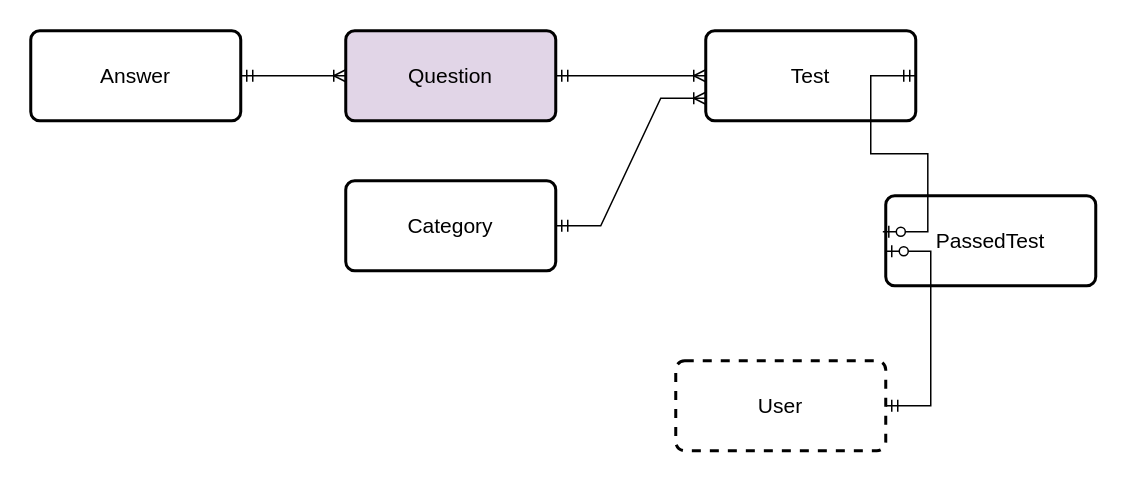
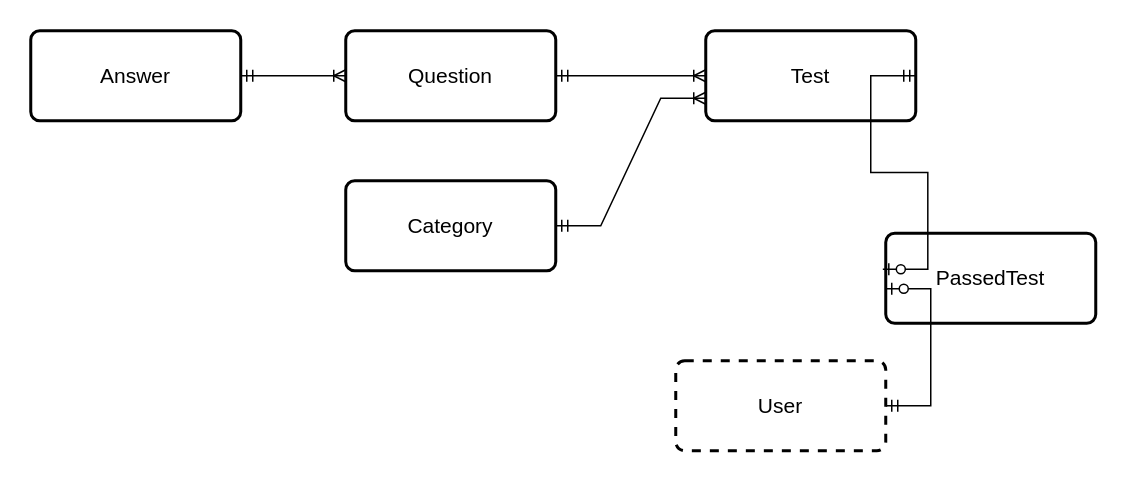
  <mxCell id="0" />
  <mxCell id="1" parent="0" />
  <mxCell id="2" value="Test" style="strokeWidth=2;rounded=1;arcSize=10;whiteSpace=wrap;html=1;align=center;fontSize=14;" vertex="1" parent="1"><mxGeometry x="470" y="20" width="140" height="60" as="geometry" /></mxCell>
  <mxCell id="3" value="Answer" style="strokeWidth=2;rounded=1;arcSize=10;whiteSpace=wrap;html=1;align=center;fontSize=14;" vertex="1" parent="1"><mxGeometry x="20" y="20" width="140" height="60" as="geometry" /></mxCell>
  <mxCell id="4" value="User" style="strokeWidth=2;rounded=1;arcSize=10;whiteSpace=wrap;html=1;align=center;fontSize=14;dashed=1;" vertex="1" parent="1"><mxGeometry x="450" y="240" width="140" height="60" as="geometry" /></mxCell>
  <mxCell id="5" value="Category&lt;br&gt;" style="strokeWidth=2;rounded=1;arcSize=10;whiteSpace=wrap;html=1;align=center;fontSize=14;" vertex="1" parent="1"><mxGeometry x="230" y="120" width="140" height="60" as="geometry" /></mxCell>
- <mxCell id="6" value="PassedTest&lt;br&gt;" style="strokeWidth=2;rounded=1;arcSize=10;whiteSpace=wrap;html=1;align=center;fontSize=14;" vertex="1" parent="1"><mxGeometry x="590" y="130" width="140" height="60" as="geometry" /></mxCell>
- <mxCell id="7" value="Question&lt;br&gt;" style="strokeWidth=2;rounded=1;arcSize=10;whiteSpace=wrap;html=1;align=center;fontSize=14;fillColor=#e1d5e7;" vertex="1" parent="1"><mxGeometry x="230" y="20" width="140" height="60" as="geometry" /></mxCell>
+ <mxCell id="6" value="PassedTest&lt;br&gt;" style="strokeWidth=2;rounded=1;arcSize=10;whiteSpace=wrap;html=1;align=center;fontSize=14;" vertex="1" parent="1"><mxGeometry x="590" y="155" width="140" height="60" as="geometry" /></mxCell>
+ <mxCell id="7" value="Question&lt;br&gt;" style="strokeWidth=2;rounded=1;arcSize=10;whiteSpace=wrap;html=1;align=center;fontSize=14;" vertex="1" parent="1"><mxGeometry x="230" y="20" width="140" height="60" as="geometry" /></mxCell>
  <mxCell id="8" value="" style="edgeStyle=entityRelationEdgeStyle;fontSize=12;html=1;endArrow=ERoneToMany;startArrow=ERmandOne;rounded=0;strokeColor=#000000;exitX=1;exitY=0.5;exitDx=0;exitDy=0;entryX=0;entryY=0.5;entryDx=0;entryDy=0;" edge="1" parent="1" source="7" target="2"><mxGeometry width="100" height="100" relative="1" as="geometry"><mxPoint x="490" y="280" as="sourcePoint" /><mxPoint x="420" y="220" as="targetPoint" /></mxGeometry></mxCell>
  <mxCell id="9" value="" style="edgeStyle=entityRelationEdgeStyle;fontSize=12;html=1;endArrow=ERoneToMany;startArrow=ERmandOne;rounded=0;strokeColor=#000000;entryX=0;entryY=0.75;entryDx=0;entryDy=0;" edge="1" parent="1" source="5" target="2"><mxGeometry width="100" height="100" relative="1" as="geometry"><mxPoint x="715" y="150" as="sourcePoint" /><mxPoint x="795" y="150" as="targetPoint" /></mxGeometry></mxCell>
  <mxCell id="10" value="" style="edgeStyle=entityRelationEdgeStyle;fontSize=12;html=1;endArrow=ERoneToMany;startArrow=ERmandOne;rounded=0;strokeColor=#000000;entryX=0;entryY=0.5;entryDx=0;entryDy=0;" edge="1" parent="1" source="3" target="7"><mxGeometry width="100" height="100" relative="1" as="geometry"><mxPoint x="110" y="215" as="sourcePoint" /><mxPoint x="190" y="130" as="targetPoint" /></mxGeometry></mxCell>
  <mxCell id="11" value="" style="edgeStyle=entityRelationEdgeStyle;fontSize=12;html=1;endArrow=ERzeroToOne;startArrow=ERmandOne;strokeColor=#000000;exitX=1;exitY=0.5;exitDx=0;exitDy=0;entryX=0;entryY=0.617;entryDx=0;entryDy=0;rounded=0;entryPerimeter=0;" edge="1" parent="1" source="4" target="6"><mxGeometry width="100" height="100" relative="1" as="geometry"><mxPoint x="600" y="270" as="sourcePoint" /><mxPoint x="675" y="230" as="targetPoint" /></mxGeometry></mxCell>
  <mxCell id="12" value="" style="edgeStyle=entityRelationEdgeStyle;fontSize=12;html=1;endArrow=ERzeroToOne;startArrow=ERmandOne;strokeColor=#000000;exitX=1;exitY=0.5;exitDx=0;exitDy=0;entryX=-0.014;entryY=0.4;entryDx=0;entryDy=0;rounded=0;entryPerimeter=0;" edge="1" parent="1" source="2" target="6"><mxGeometry width="100" height="100" relative="1" as="geometry"><mxPoint x="660" y="280" as="sourcePoint" /><mxPoint x="660" y="170" as="targetPoint" /></mxGeometry></mxCell>
